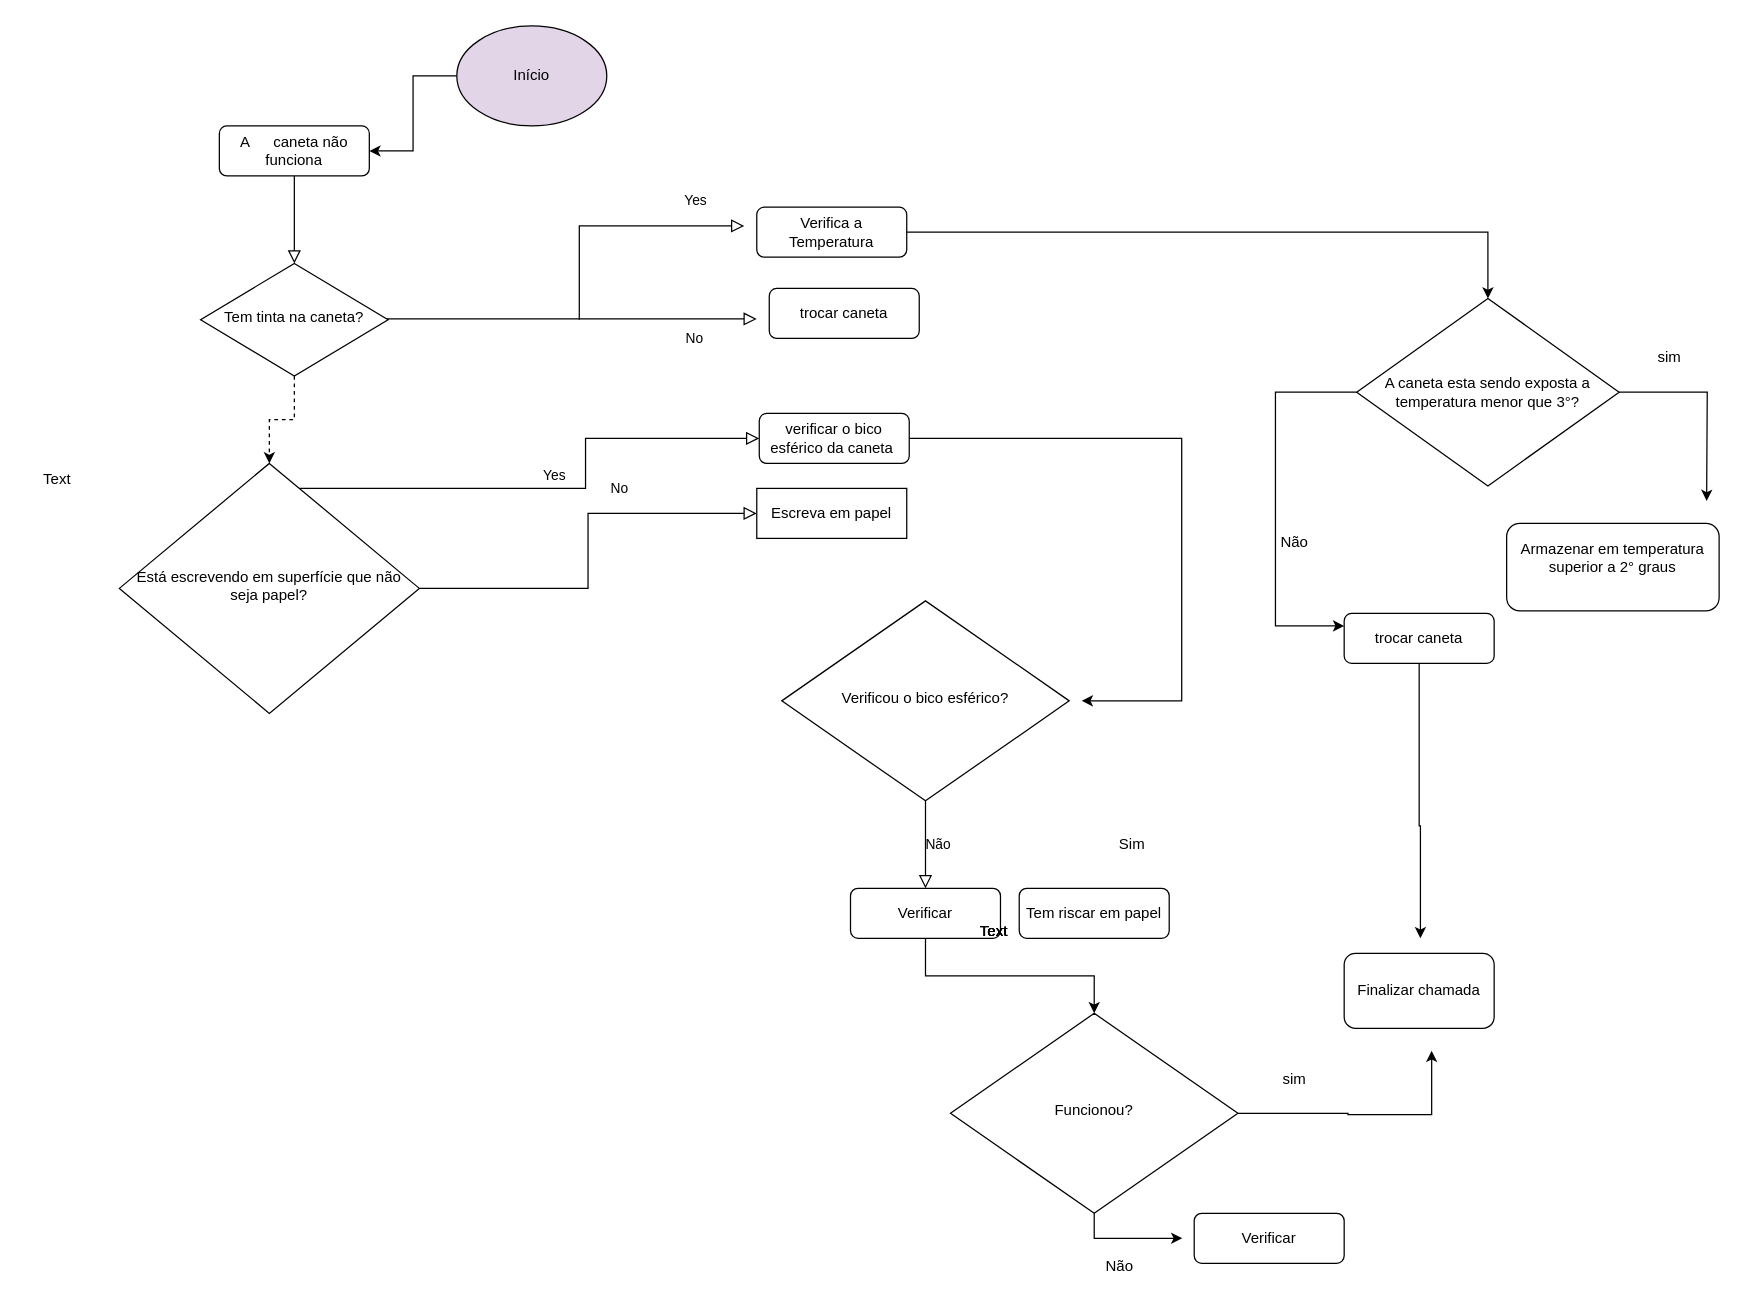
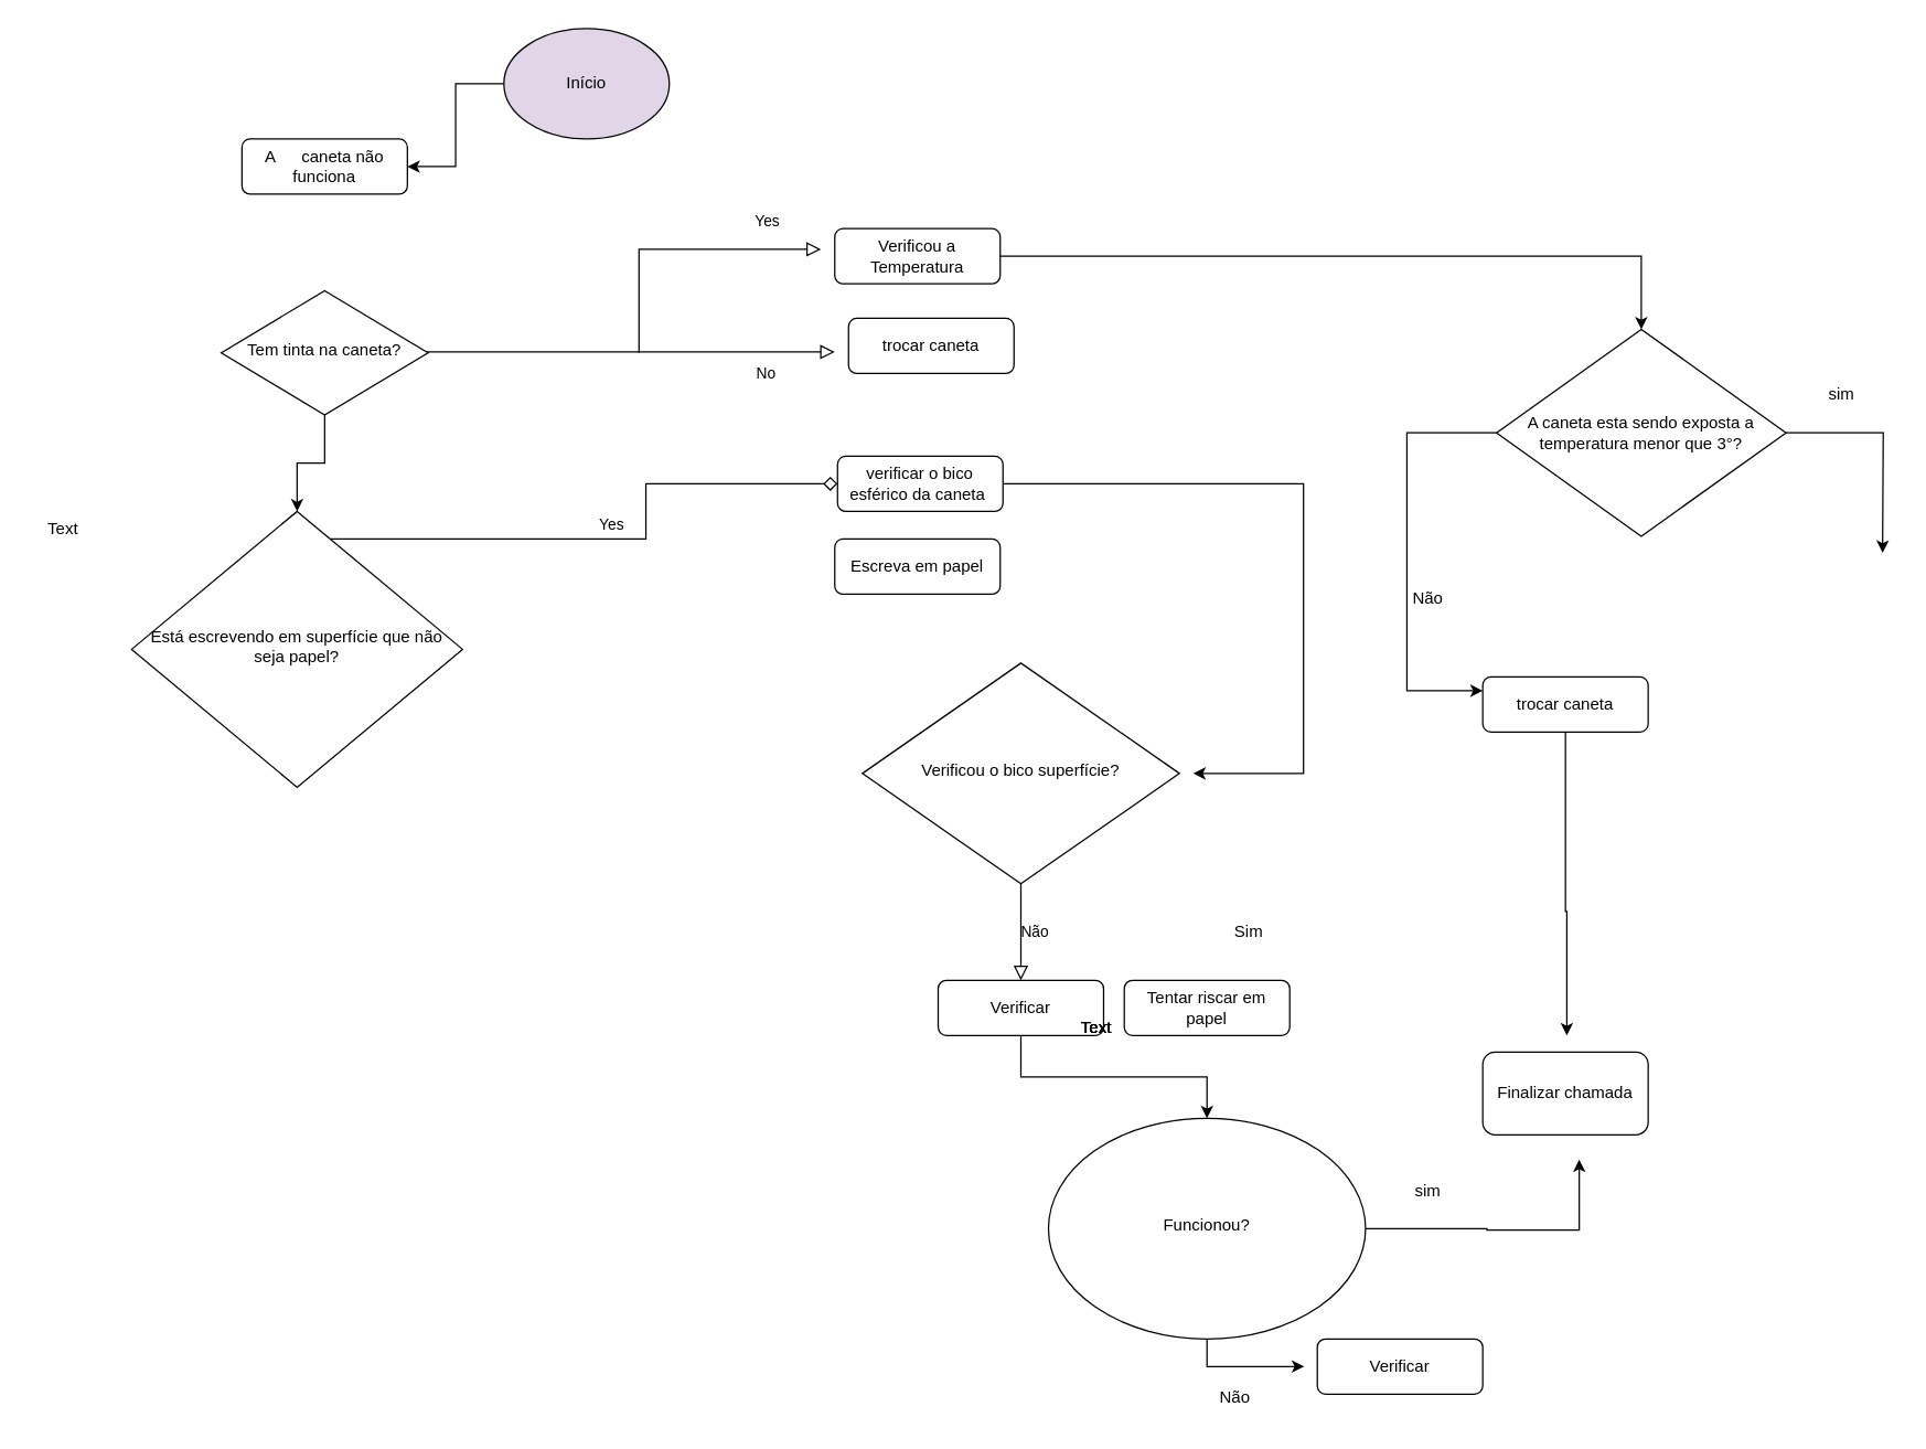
  <mxCell id="0" />
  <mxCell id="1" parent="0" />
- <mxCell id="2" value="" style="rounded=0;html=1;jettySize=auto;orthogonalLoop=1;fontSize=11;endArrow=block;endFill=0;endSize=8;strokeWidth=1;shadow=0;labelBackgroundColor=none;edgeStyle=orthogonalEdgeStyle;" parent="1" source="3" target="7" edge="1"><mxGeometry relative="1" as="geometry" /></mxCell>
  <mxCell id="3" value="A&amp;nbsp;&lt;span style=&quot;white-space: pre;&quot;&gt;&#09;&lt;/span&gt;caneta não funciona" style="rounded=1;whiteSpace=wrap;html=1;fontSize=12;glass=0;strokeWidth=1;shadow=0;" parent="1" vertex="1"><mxGeometry x="175" y="100" width="120" height="40" as="geometry" /></mxCell>
  <mxCell id="4" value="Yes" style="rounded=0;html=1;jettySize=auto;orthogonalLoop=1;fontSize=11;endArrow=block;endFill=0;endSize=8;strokeWidth=1;shadow=0;labelBackgroundColor=none;edgeStyle=orthogonalEdgeStyle;" parent="1" edge="1"><mxGeometry x="0.628" y="20" relative="1" as="geometry"><mxPoint as="offset" /><mxPoint x="463" y="255" as="sourcePoint" /><mxPoint x="595" y="180" as="targetPoint" /><Array as="points"><mxPoint x="463" y="230" /><mxPoint x="463" y="180" /></Array></mxGeometry></mxCell>
  <mxCell id="5" value="No" style="edgeStyle=orthogonalEdgeStyle;rounded=0;html=1;jettySize=auto;orthogonalLoop=1;fontSize=11;endArrow=block;endFill=0;endSize=8;strokeWidth=1;shadow=0;labelBackgroundColor=none;" parent="1" edge="1"><mxGeometry x="0.76" y="-16" relative="1" as="geometry"><mxPoint as="offset" /><mxPoint x="188.333" y="254.44" as="sourcePoint" /><mxPoint x="605" y="254.44" as="targetPoint" /><Array as="points"><mxPoint x="585" y="254.44" /></Array></mxGeometry></mxCell>
- <mxCell id="6" style="edgeStyle=orthogonalEdgeStyle;rounded=0;orthogonalLoop=1;jettySize=auto;html=1;dashed=1;" edge="1" parent="1" source="7" target="12"><mxGeometry relative="1" as="geometry" /></mxCell>
+ <mxCell id="6" style="edgeStyle=orthogonalEdgeStyle;rounded=0;orthogonalLoop=1;jettySize=auto;html=1;" edge="1" parent="1" source="7" target="12"><mxGeometry relative="1" as="geometry" /></mxCell>
  <mxCell id="7" value="Tem tinta na caneta?" style="rhombus;whiteSpace=wrap;html=1;shadow=0;fontFamily=Helvetica;fontSize=12;align=center;strokeWidth=1;spacing=6;spacingTop=-4;" parent="1" vertex="1"><mxGeometry x="160" y="210" width="150" height="90" as="geometry" /></mxCell>
  <mxCell id="8" style="edgeStyle=orthogonalEdgeStyle;rounded=0;orthogonalLoop=1;jettySize=auto;html=1;entryX=0.5;entryY=0;entryDx=0;entryDy=0;" edge="1" parent="1" source="9" target="25"><mxGeometry relative="1" as="geometry"><mxPoint x="895" y="250" as="targetPoint" /></mxGeometry></mxCell>
- <mxCell id="9" value="Verifica a Temperatura" style="rounded=1;whiteSpace=wrap;html=1;fontSize=12;glass=0;strokeWidth=1;shadow=0;" parent="1" vertex="1"><mxGeometry x="605" y="165" width="120" height="40" as="geometry" /></mxCell>
- <mxCell id="10" value="No" style="rounded=0;html=1;jettySize=auto;orthogonalLoop=1;fontSize=11;endArrow=block;endFill=0;endSize=8;strokeWidth=1;shadow=0;labelBackgroundColor=none;edgeStyle=orthogonalEdgeStyle;" parent="1" source="12" target="13" edge="1"><mxGeometry x="0.333" y="20" relative="1" as="geometry"><mxPoint as="offset" /></mxGeometry></mxCell>
- <mxCell id="11" value="Yes" style="edgeStyle=orthogonalEdgeStyle;rounded=0;html=1;jettySize=auto;orthogonalLoop=1;fontSize=11;endArrow=block;endFill=0;endSize=8;strokeWidth=1;shadow=0;labelBackgroundColor=none;" parent="1" source="12" target="15" edge="1"><mxGeometry y="10" relative="1" as="geometry"><mxPoint as="offset" /><Array as="points"><mxPoint x="468" y="390" /><mxPoint x="468" y="350" /></Array></mxGeometry></mxCell>
+ <mxCell id="9" value="Verificou a Temperatura" style="rounded=1;whiteSpace=wrap;html=1;fontSize=12;glass=0;strokeWidth=1;shadow=0;" parent="1" vertex="1"><mxGeometry x="605" y="165" width="120" height="40" as="geometry" /></mxCell>
+ <mxCell id="11" value="Yes" style="edgeStyle=orthogonalEdgeStyle;rounded=0;html=1;jettySize=auto;orthogonalLoop=1;fontSize=11;endArrow=diamond;endFill=0;endSize=8;strokeWidth=1;shadow=0;labelBackgroundColor=none;" parent="1" source="12" target="15" edge="1"><mxGeometry y="10" relative="1" as="geometry"><mxPoint as="offset" /><Array as="points"><mxPoint x="468" y="390" /><mxPoint x="468" y="350" /></Array></mxGeometry></mxCell>
  <mxCell id="12" value="Está escrevendo em superfície que não seja papel?" style="rhombus;whiteSpace=wrap;html=1;shadow=0;fontFamily=Helvetica;fontSize=12;align=center;strokeWidth=1;spacing=6;spacingTop=-4;" parent="1" vertex="1"><mxGeometry x="95" y="370" width="240" height="200" as="geometry" /></mxCell>
- <mxCell id="13" value="Escreva em papel" style="whiteSpace=wrap;html=1;fontSize=12;glass=0;strokeWidth=1;shadow=0;rounded=0;" parent="1" vertex="1"><mxGeometry x="605" y="390" width="120" height="40" as="geometry" /></mxCell>
+ <mxCell id="13" value="Escreva em papel" style="rounded=1;whiteSpace=wrap;html=1;fontSize=12;glass=0;strokeWidth=1;shadow=0;" parent="1" vertex="1"><mxGeometry x="605" y="390" width="120" height="40" as="geometry" /></mxCell>
  <mxCell id="14" value="" style="edgeStyle=orthogonalEdgeStyle;rounded=0;orthogonalLoop=1;jettySize=auto;html=1;" edge="1" parent="1" source="15"><mxGeometry relative="1" as="geometry"><mxPoint x="865" y="560" as="targetPoint" /><Array as="points"><mxPoint x="945" y="350" /></Array></mxGeometry></mxCell>
  <mxCell id="15" value="verificar o bico esférico da caneta&amp;nbsp;" style="rounded=1;whiteSpace=wrap;html=1;fontSize=12;glass=0;strokeWidth=1;shadow=0;" parent="1" vertex="1"><mxGeometry x="607" y="330" width="120" height="40" as="geometry" /></mxCell>
  <mxCell id="16" value="Não" style="edgeStyle=orthogonalEdgeStyle;rounded=0;html=1;jettySize=auto;orthogonalLoop=1;fontSize=11;endArrow=block;endFill=0;endSize=8;strokeWidth=1;shadow=0;labelBackgroundColor=none;" edge="1" parent="1" source="17" target="19"><mxGeometry y="10" relative="1" as="geometry"><mxPoint as="offset" /></mxGeometry></mxCell>
- <mxCell id="17" value="Verificou o bico esférico?" style="rhombus;whiteSpace=wrap;html=1;shadow=0;fontFamily=Helvetica;fontSize=12;align=center;strokeWidth=1;spacing=6;spacingTop=-4;" vertex="1" parent="1"><mxGeometry x="625" y="480" width="230" height="160" as="geometry" /></mxCell>
+ <mxCell id="17" value="Verificou o bico superfície?" style="rhombus;whiteSpace=wrap;html=1;shadow=0;fontFamily=Helvetica;fontSize=12;align=center;strokeWidth=1;spacing=6;spacingTop=-4;" vertex="1" parent="1"><mxGeometry x="625" y="480" width="230" height="160" as="geometry" /></mxCell>
  <mxCell id="18" style="edgeStyle=orthogonalEdgeStyle;rounded=0;orthogonalLoop=1;jettySize=auto;html=1;" edge="1" parent="1" source="19" target="37"><mxGeometry relative="1" as="geometry" /></mxCell>
  <mxCell id="19" value="Verificar" style="rounded=1;whiteSpace=wrap;html=1;fontSize=12;glass=0;strokeWidth=1;shadow=0;" vertex="1" parent="1"><mxGeometry x="680" y="710" width="120" height="40" as="geometry" /></mxCell>
  <mxCell id="20" value="trocar caneta" style="rounded=1;whiteSpace=wrap;html=1;fontSize=12;glass=0;strokeWidth=1;shadow=0;" vertex="1" parent="1"><mxGeometry x="615" y="230" width="120" height="40" as="geometry" /></mxCell>
  <mxCell id="21" style="edgeStyle=orthogonalEdgeStyle;rounded=0;orthogonalLoop=1;jettySize=auto;html=1;entryX=1;entryY=0.5;entryDx=0;entryDy=0;" edge="1" parent="1" source="22" target="3"><mxGeometry relative="1" as="geometry"><mxPoint x="235" y="60" as="targetPoint" /></mxGeometry></mxCell>
  <mxCell id="22" value="Início" style="ellipse;whiteSpace=wrap;html=1;fillColor=#e1d5e7;" vertex="1" parent="1"><mxGeometry x="365" width="120" height="80" as="geometry" y="20" /></mxCell>
  <mxCell id="23" style="edgeStyle=orthogonalEdgeStyle;rounded=0;orthogonalLoop=1;jettySize=auto;html=1;" edge="1" parent="1" source="25"><mxGeometry relative="1" as="geometry"><mxPoint x="1075" y="500" as="targetPoint" /><Array as="points"><mxPoint x="1020" y="500" /></Array></mxGeometry></mxCell>
  <mxCell id="24" style="edgeStyle=orthogonalEdgeStyle;rounded=0;orthogonalLoop=1;jettySize=auto;html=1;exitX=1;exitY=0.5;exitDx=0;exitDy=0;" edge="1" parent="1" source="25"><mxGeometry relative="1" as="geometry"><mxPoint x="1365" y="400" as="targetPoint" /><mxPoint x="1005" y="325" as="sourcePoint" /></mxGeometry></mxCell>
  <mxCell id="25" value="A caneta esta sendo exposta a temperatura menor que 3°?" style="rhombus;whiteSpace=wrap;html=1;" vertex="1" parent="1"><mxGeometry x="1085" y="238" width="210" height="150" as="geometry" /></mxCell>
- <mxCell id="26" value="Armazenar em temperatura superior a 2° graus&lt;div&gt;&lt;br&gt;&lt;/div&gt;" style="rounded=1;whiteSpace=wrap;html=1;fontSize=12;glass=0;strokeWidth=1;shadow=0;" vertex="1" parent="1"><mxGeometry x="1205" y="418" width="170" height="70" as="geometry" /></mxCell>
  <mxCell id="27" style="edgeStyle=orthogonalEdgeStyle;rounded=0;orthogonalLoop=1;jettySize=auto;html=1;" edge="1" parent="1" source="28"><mxGeometry relative="1" as="geometry"><mxPoint x="1136" y="750" as="targetPoint" /><Array as="points"><mxPoint x="1135" y="660" /><mxPoint x="1136" y="870" /></Array></mxGeometry></mxCell>
  <mxCell id="28" value="trocar caneta" style="rounded=1;whiteSpace=wrap;html=1;fontSize=12;glass=0;strokeWidth=1;shadow=0;" vertex="1" parent="1"><mxGeometry x="1075" y="490" width="120" height="40" as="geometry" /></mxCell>
  <mxCell id="29" value="sim" style="text;html=1;align=center;verticalAlign=middle;resizable=0;points=[];autosize=1;strokeColor=none;fillColor=none;" vertex="1" parent="1"><mxGeometry x="1315" y="270" width="40" height="30" as="geometry" /></mxCell>
  <mxCell id="30" value="Não" style="text;html=1;align=center;verticalAlign=middle;resizable=0;points=[];autosize=1;strokeColor=none;fillColor=none;" vertex="1" parent="1"><mxGeometry x="1010" y="418" width="50" height="30" as="geometry" /></mxCell>
  <mxCell id="31" value="Text" style="text;html=1;align=center;verticalAlign=middle;resizable=0;points=[];autosize=1;strokeColor=none;fillColor=none;" vertex="1" parent="1"><mxGeometry x="20" y="368" width="50" height="30" as="geometry" /></mxCell>
- <mxCell id="32" value="Tem riscar em papel" style="rounded=1;whiteSpace=wrap;html=1;fontSize=12;glass=0;strokeWidth=1;shadow=0;" vertex="1" parent="1"><mxGeometry x="815" y="710" width="120" height="40" as="geometry" /></mxCell>
+ <mxCell id="32" value="Tentar riscar em papel" style="rounded=1;whiteSpace=wrap;html=1;fontSize=12;glass=0;strokeWidth=1;shadow=0;" vertex="1" parent="1"><mxGeometry x="815" y="710" width="120" height="40" as="geometry" /></mxCell>
  <mxCell id="33" value="Sim" style="text;html=1;align=center;verticalAlign=middle;resizable=0;points=[];autosize=1;strokeColor=none;fillColor=none;" vertex="1" parent="1"><mxGeometry x="885" y="660" width="40" height="30" as="geometry" /></mxCell>
  <mxCell id="34" value="Finalizar chamada" style="rounded=1;whiteSpace=wrap;html=1;" vertex="1" parent="1"><mxGeometry x="1075" y="762" width="120" height="60" as="geometry" /></mxCell>
  <mxCell id="35" style="edgeStyle=orthogonalEdgeStyle;rounded=0;orthogonalLoop=1;jettySize=auto;html=1;" edge="1" parent="1" source="37"><mxGeometry relative="1" as="geometry"><mxPoint x="1145" y="840" as="targetPoint" /><Array as="points"><mxPoint x="1078" y="890" /><mxPoint x="1165" y="891" /></Array></mxGeometry></mxCell>
  <mxCell id="36" style="edgeStyle=orthogonalEdgeStyle;rounded=0;orthogonalLoop=1;jettySize=auto;html=1;" edge="1" parent="1" source="37"><mxGeometry relative="1" as="geometry"><mxPoint x="945" y="990" as="targetPoint" /></mxGeometry></mxCell>
- <mxCell id="37" value="Funcionou?" style="rhombus;whiteSpace=wrap;html=1;shadow=0;fontFamily=Helvetica;fontSize=12;align=center;strokeWidth=1;spacing=6;spacingTop=-4;" vertex="1" parent="1"><mxGeometry x="760" y="810" width="230" height="160" as="geometry" /></mxCell>
+ <mxCell id="37" value="Funcionou?" style="ellipse;whiteSpace=wrap;html=1;shadow=0;fontFamily=Helvetica;fontSize=12;align=center;strokeWidth=1;spacing=6;spacingTop=-4;" vertex="1" parent="1"><mxGeometry x="760" y="810" width="230" height="160" as="geometry" /></mxCell>
  <mxCell id="38" value="sim" style="text;html=1;align=center;verticalAlign=middle;resizable=0;points=[];autosize=1;strokeColor=none;fillColor=none;" vertex="1" parent="1"><mxGeometry x="1015" y="848" width="40" height="30" as="geometry" /></mxCell>
  <mxCell id="39" value="Verificar" style="rounded=1;whiteSpace=wrap;html=1;fontSize=12;glass=0;strokeWidth=1;shadow=0;" vertex="1" parent="1"><mxGeometry x="955" y="970" width="120" height="40" as="geometry" /></mxCell>
  <mxCell id="40" value="Text" style="text;html=1;align=center;verticalAlign=middle;whiteSpace=wrap;rounded=0;" vertex="1" parent="1"><mxGeometry x="765" y="730" width="60" height="30" as="geometry" /></mxCell>
  <mxCell id="41" value="Text" style="text;html=1;align=center;verticalAlign=middle;whiteSpace=wrap;rounded=0;" vertex="1" parent="1"><mxGeometry x="765" y="730" width="60" height="30" as="geometry" /></mxCell>
  <mxCell id="42" value="Text" style="text;html=1;align=center;verticalAlign=middle;whiteSpace=wrap;rounded=0;" vertex="1" parent="1"><mxGeometry x="765" y="730" width="60" height="30" as="geometry" /></mxCell>
  <mxCell id="43" value="Text" style="text;html=1;align=center;verticalAlign=middle;whiteSpace=wrap;rounded=0;" vertex="1" parent="1"><mxGeometry x="765" y="730" width="60" height="30" as="geometry" /></mxCell>
  <mxCell id="44" value="Não" style="text;html=1;align=center;verticalAlign=middle;resizable=0;points=[];autosize=1;strokeColor=none;fillColor=none;" vertex="1" parent="1"><mxGeometry x="870" y="998" width="50" height="30" as="geometry" /></mxCell>
